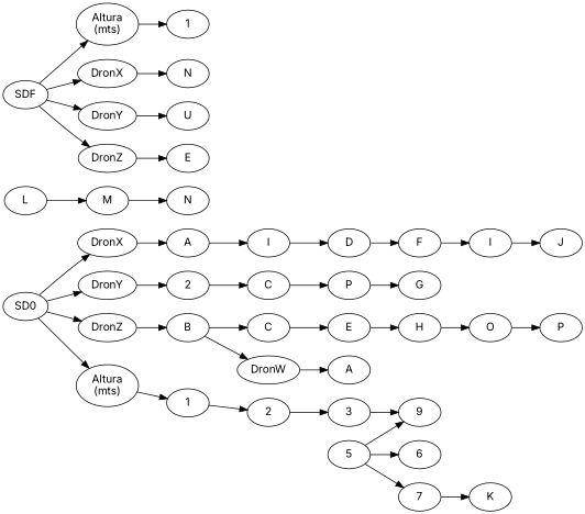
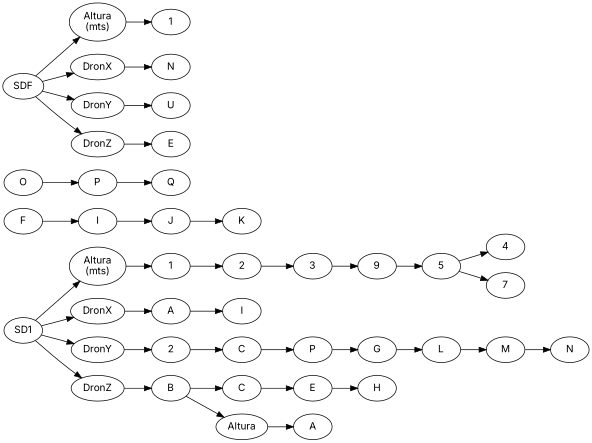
  digraph {
    fontname=Inter
    rankdir=LR
    node [fontname=Inter]
    edge [fontname=Inter]
-   n1 [label=SD0]
+   n1 [label=SD1]
    n2 [label="Altura\n(mts)"]
    n3 [label=DronX]
    n4 [label=DronY]
    n5 [label=DronZ]
    n6 [label=1]
    n7 [label=A]
    n8 [label=2]
    n9 [label=B]
    n10 [label=2]
    n11 [label=3]
    n12 [label=9]
    n13 [label=5]
-   n14 [label=6]
+   n14 [label=4]
    n15 [label=7]
    n16 [label=I]
-   n17 [label=D]
    n18 [label=F]
    n19 [label=I]
    n20 [label=J]
    n21 [label=K]
    n22 [label=C]
    n23 [label=P]
    n24 [label=G]
    n25 [label=L]
    n26 [label=M]
    n27 [label=N]
    n28 [label=C]
-   n29 [label=DronW]
+   n29 [label=Altura]
    n30 [label=E]
    n31 [label=H]
    n32 [label=O]
    n33 [label=P]
+   n34 [label=Q]
    n35 [label=SDF]
    n36 [label="Altura\n(mts)"]
    n37 [label=DronX]
    n38 [label=DronY]
    n39 [label=DronZ]
    n40 [label=1]
    n41 [label=A]
    n42 [label=N]
    n43 [label=U]
    n44 [label=E]
    n1 -> n2
    n1 -> n3
    n1 -> n4
    n1 -> n5
    n2 -> n6
    n3 -> n7
    n4 -> n8
    n5 -> n9
    n6 -> n10
    n7 -> n16
    n8 -> n22
    n9 -> n28
    n9 -> n29
    n10 -> n11
    n11 -> n12
-   n13 -> n12
+   n12 -> n13
    n13 -> n14
    n13 -> n15
-   n16 -> n17
-   n17 -> n18
    n18 -> n19
    n19 -> n20
-   n15 -> n21
+   n20 -> n21
    n22 -> n23
    n23 -> n24
+   n24 -> n25
    n25 -> n26
    n26 -> n27
    n28 -> n30
    n29 -> n41
    n30 -> n31
-   n31 -> n32
    n32 -> n33
+   n33 -> n34
    n35 -> n36
    n35 -> n37
    n35 -> n38
    n35 -> n39
    n36 -> n40
    n37 -> n42
    n38 -> n43
    n39 -> n44
  }
